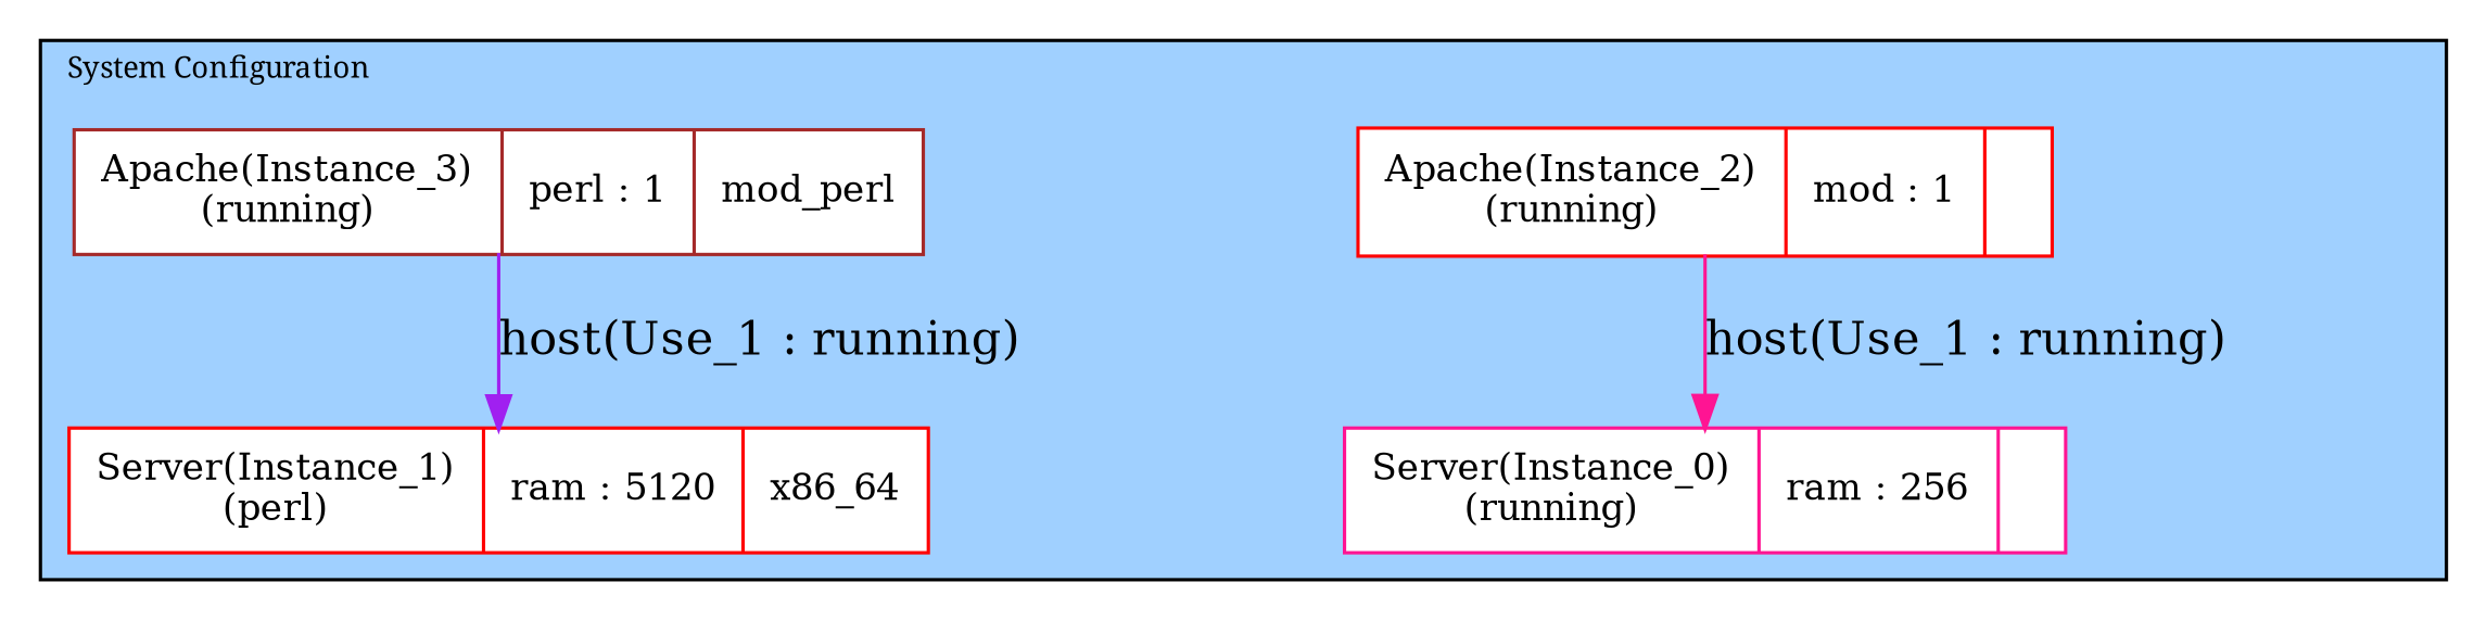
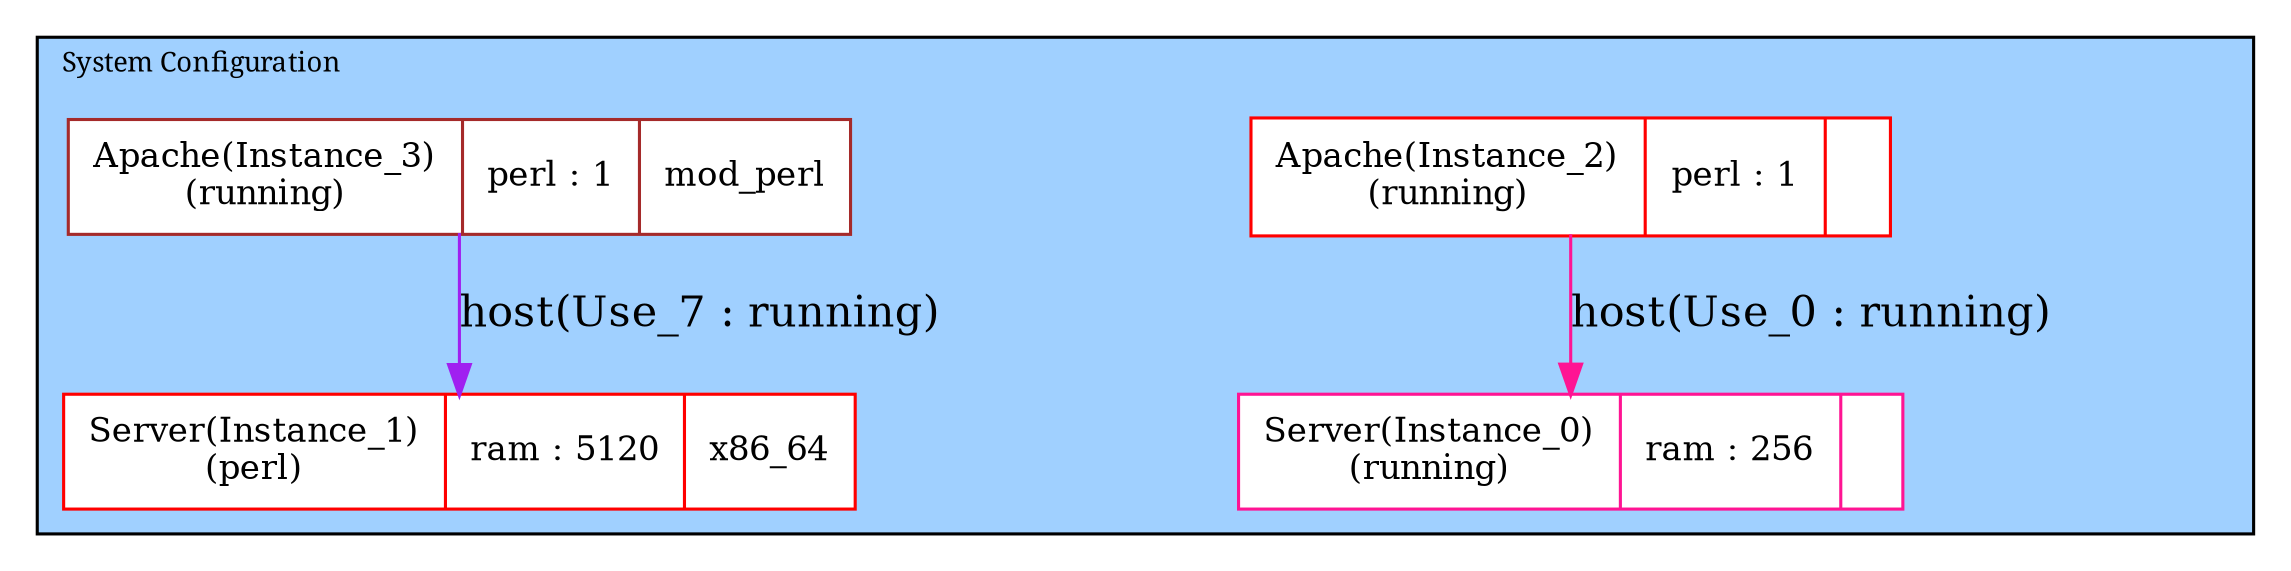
  digraph {
    rankdir=TB
    style=filled
    node [color=red fillcolor=white fontsize=11 shape=record style=filled]
    edge [arrowhead=open color="#000000" fontcolor="#000000" style=invis]
    n1 [color=deeppink label="Server(Instance_0)\n(running) | ram : 256\n | "]
    n2 [label="Server(Instance_1)\n(perl) | ram : 5120\n | x86_64"]
-   n3 [label="Apache(Instance_2)\n(running) | mod : 1\n | "]
+   n3 [label="Apache(Instance_2)\n(running) | perl : 1\n | "]
    n4 [color=brown label="Apache(Instance_3)\n(running) | perl : 1\n | mod_perl"]
    subgraph cluster_1 {
      color="#000000"
      fillcolor="#a0d0ff"
      fontcolor="#000000"
      fontname=serif
      fontsize=8.8
      label="System Configuration"
      labeljust=l
      labelloc=top
      n1
      n2
      n3
      n4
    }
    n1 -> n1 [label=forced_edge]
    n2 -> n2 [label=forced_edge]
-   n3 -> n1 [arrowhead=normal color=deeppink label="host(Use_1 : running)" style=""]
+   n3 -> n1 [arrowhead=normal color=deeppink label="host(Use_0 : running)" style=""]
    n3 -> n3 [label=forced_edge]
-   n4 -> n2 [arrowhead=normal color=purple label="host(Use_1 : running)" style=""]
+   n4 -> n2 [arrowhead=normal color=purple label="host(Use_7 : running)" style=""]
    n4 -> n4 [label=forced_edge]
  }
